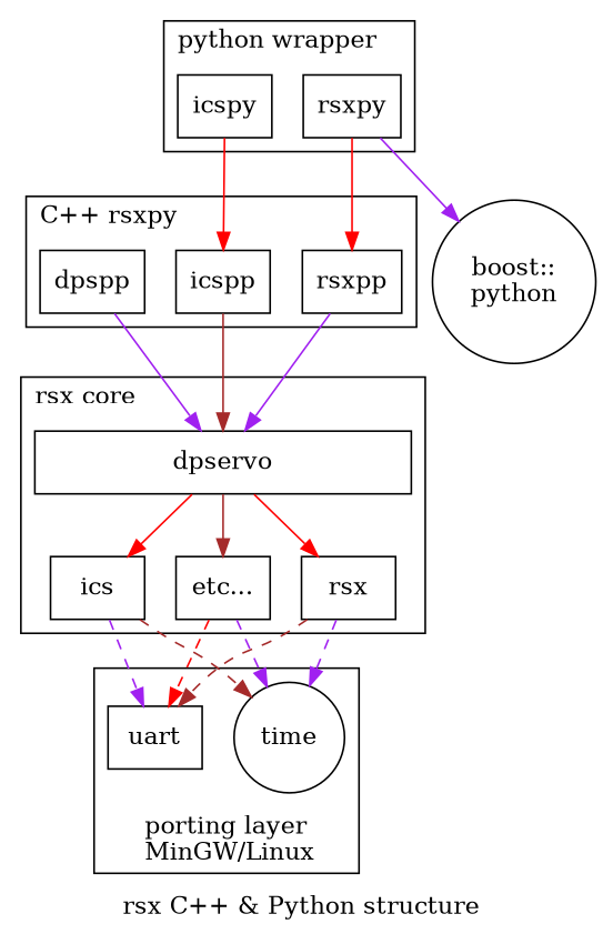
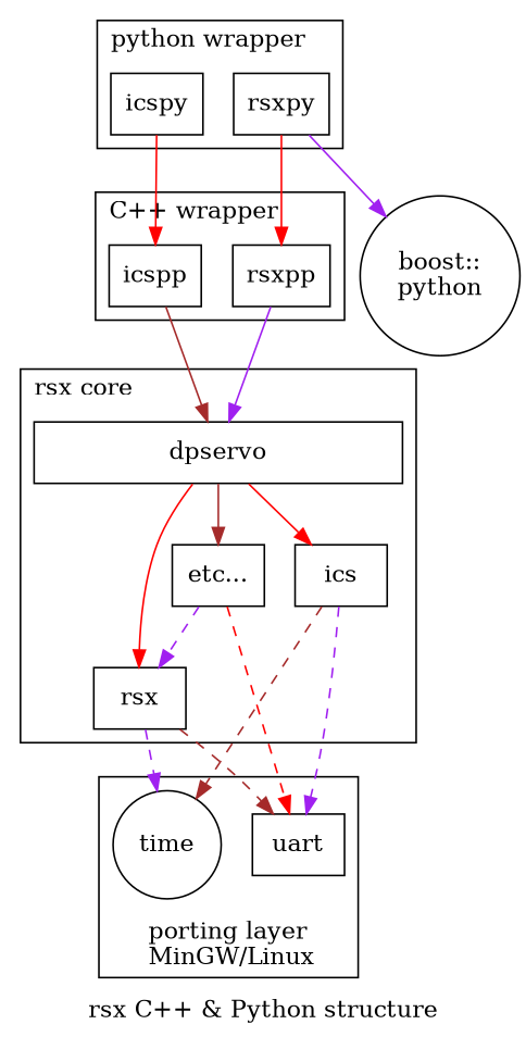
  digraph {
    label="rsx C++ & Python structure"
    node [shape=box]
    edge [color=purple]
-   dpspp
    rsxpp
    icspp
    rsxpy
    icspy
    n6 [label=dpservo width=3.0]
    n7 [label=rsx]
    n8 [label=ics]
    n9 [label="etc..."]
    time [shape=circle]
    uart
    n12 [label="boost::\npython" shape=circle]
    subgraph cluster_1 {
-     label="C++ rsxpy"
+     label="C++ wrapper"
      labeljust=l
-     dpspp
      rsxpp
      icspp
    }
    subgraph cluster_2 {
      label="python wrapper"
      labeljust=l
      rsxpy
      icspy
    }
    subgraph cluster_3 {
      label="rsx core"
      labeljust=l
      n6
      n7
      n8
      n9
    }
    subgraph cluster_4 {
      label="porting layer\n MinGW/Linux"
      labelloc=b
      time
      uart
    }
-   dpspp -> n6
    rsxpp -> n6
    icspp -> n6 [color=brown]
    rsxpy -> rsxpp [color=red]
    rsxpy -> n12
    icspy -> icspp [color=red]
    n6 -> n7 [color=red]
    n6 -> n8 [color=red]
    n6 -> n9 [color=brown]
    n7 -> time [style=dashed]
    n7 -> uart [color=brown style=dashed]
    n8 -> time [color=brown style=dashed]
    n8 -> uart [style=dashed]
-   n9 -> time [style=dashed]
+   n9 -> n7 [style=dashed]
    n9 -> uart [color=red style=dashed]
  }
